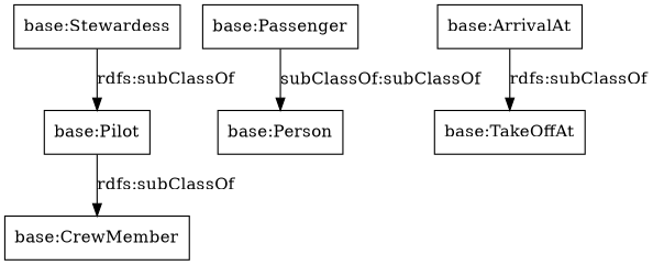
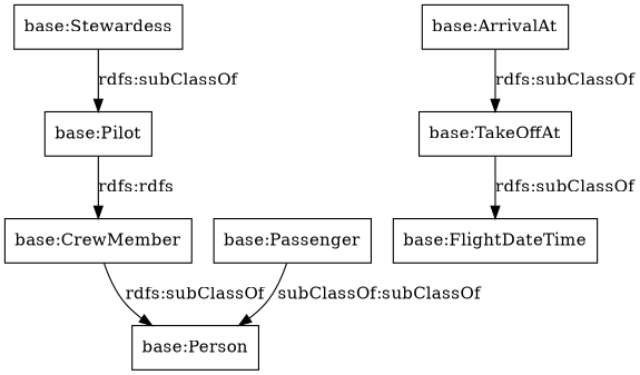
  digraph {
    rankdir=TB
    node [color=black shape=rectangle]
    "base:Stewardess"
    "base:Pilot"
    "base:CrewMember"
    "base:Person"
    "base:TakeOffAt"
+   "base:FlightDateTime"
    "base:Passenger"
    "base:ArrivalAt"
    "base:Stewardess" -> "base:Pilot" [label="rdfs:subClassOf"]
-   "base:Pilot" -> "base:CrewMember" [label="rdfs:subClassOf"]
+   "base:Pilot" -> "base:CrewMember" [label="rdfs:rdfs"]
+   "base:CrewMember" -> "base:Person" [label="rdfs:subClassOf"]
+   "base:TakeOffAt" -> "base:FlightDateTime" [label="rdfs:subClassOf"]
    "base:Passenger" -> "base:Person" [label="subClassOf:subClassOf"]
    "base:ArrivalAt" -> "base:TakeOffAt" [label="rdfs:subClassOf"]
  }
